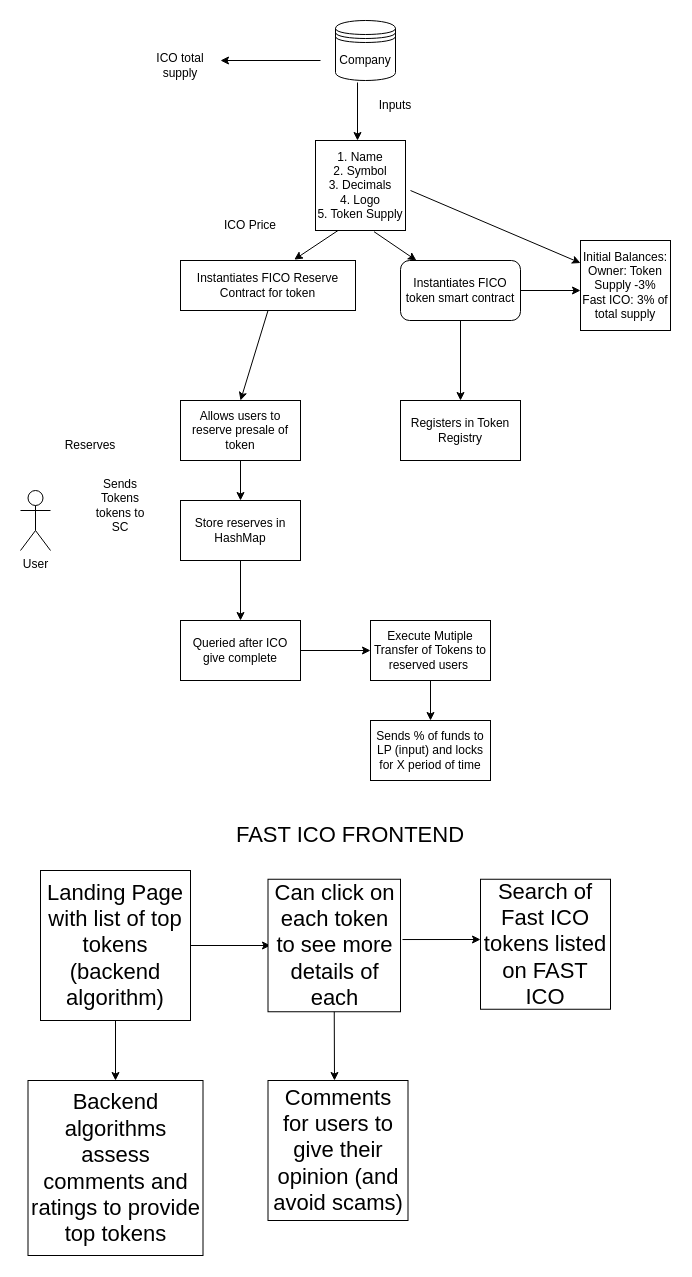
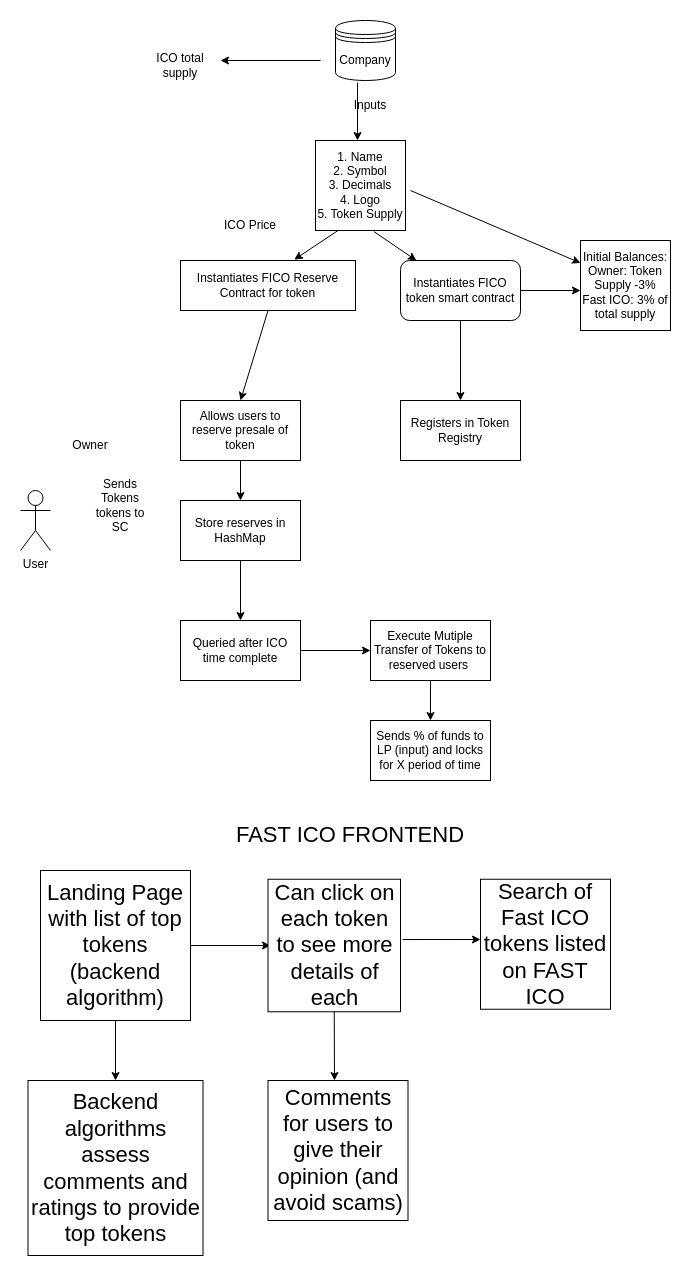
  <mxCell id="0" />
  <mxCell id="1" parent="0" />
  <mxCell id="2" value="Company" style="shape=datastore;whiteSpace=wrap;html=1;" vertex="1" parent="1"><mxGeometry x="335" y="20" width="60" height="60" as="geometry" /></mxCell>
  <mxCell id="3" value="" style="endArrow=classic;html=1;rounded=0;exitX=0.367;exitY=1.033;exitDx=0;exitDy=0;exitPerimeter=0;" edge="1" parent="1" source="2"><mxGeometry width="50" height="50" relative="1" as="geometry"><mxPoint x="380" y="150" as="sourcePoint" /><mxPoint x="357" y="140" as="targetPoint" /></mxGeometry></mxCell>
- <mxCell id="4" value="Inputs" style="text;html=1;strokeColor=none;fillColor=none;align=center;verticalAlign=middle;whiteSpace=wrap;rounded=0;" vertex="1" parent="1"><mxGeometry x="365" y="90" width="60" height="30" as="geometry" /></mxCell>
+ <mxCell id="4" value="Inputs" style="text;html=1;strokeColor=none;fillColor=none;align=center;verticalAlign=middle;whiteSpace=wrap;rounded=0;" vertex="1" parent="1"><mxGeometry x="340" y="90" width="60" height="30" as="geometry" /></mxCell>
  <mxCell id="5" value="1. Name&lt;br&gt;2. Symbol&lt;br&gt;3. Decimals&lt;br&gt;4. Logo&lt;br&gt;5. Token Supply" style="whiteSpace=wrap;html=1;aspect=fixed;" vertex="1" parent="1"><mxGeometry x="315" y="140" width="90" height="90" as="geometry" /></mxCell>
  <mxCell id="6" value="" style="endArrow=classic;html=1;rounded=0;exitX=0.65;exitY=1.013;exitDx=0;exitDy=0;exitPerimeter=0;" edge="1" parent="1" source="5" target="7"><mxGeometry width="50" height="50" relative="1" as="geometry"><mxPoint x="370" y="300" as="sourcePoint" /><mxPoint x="420" y="260" as="targetPoint" /></mxGeometry></mxCell>
  <mxCell id="7" value="Instantiates FICO token smart contract" style="whiteSpace=wrap;html=1;rounded=1;" vertex="1" parent="1"><mxGeometry x="400" y="260" width="120" height="60" as="geometry" /></mxCell>
  <mxCell id="8" value="" style="endArrow=classic;html=1;rounded=0;exitX=0.5;exitY=1;exitDx=0;exitDy=0;" edge="1" parent="1" source="7"><mxGeometry width="50" height="50" relative="1" as="geometry"><mxPoint x="440" y="430" as="sourcePoint" /><mxPoint x="460" y="400" as="targetPoint" /></mxGeometry></mxCell>
  <mxCell id="9" value="Registers in Token Registry" style="rounded=0;whiteSpace=wrap;html=1;" vertex="1" parent="1"><mxGeometry x="400" y="400" width="120" height="60" as="geometry" /></mxCell>
  <mxCell id="10" value="" style="endArrow=classic;html=1;rounded=0;exitX=0.25;exitY=1;exitDx=0;exitDy=0;entryX=0.65;entryY=-0.017;entryDx=0;entryDy=0;entryPerimeter=0;" edge="1" parent="1" source="5" target="11"><mxGeometry width="50" height="50" relative="1" as="geometry"><mxPoint x="270" y="330" as="sourcePoint" /><mxPoint x="280" y="270" as="targetPoint" /></mxGeometry></mxCell>
  <mxCell id="11" value="Instantiates FICO Reserve Contract for token" style="rounded=0;whiteSpace=wrap;html=1;" vertex="1" parent="1"><mxGeometry x="180" y="260" width="175" height="50" as="geometry" /></mxCell>
  <mxCell id="12" value="" style="endArrow=classic;html=1;rounded=0;exitX=0.5;exitY=1;exitDx=0;exitDy=0;" edge="1" parent="1" source="11"><mxGeometry width="50" height="50" relative="1" as="geometry"><mxPoint x="200" y="430" as="sourcePoint" /><mxPoint x="240" y="400" as="targetPoint" /></mxGeometry></mxCell>
  <mxCell id="13" value="Allows users to reserve presale of token" style="rounded=0;whiteSpace=wrap;html=1;" vertex="1" parent="1"><mxGeometry x="180" y="400" width="120" height="60" as="geometry" /></mxCell>
  <mxCell id="14" value="" style="endArrow=classic;html=1;rounded=0;exitX=1;exitY=0.5;exitDx=0;exitDy=0;" edge="1" parent="1" source="7"><mxGeometry width="50" height="50" relative="1" as="geometry"><mxPoint x="570" y="310" as="sourcePoint" /><mxPoint x="580" y="290" as="targetPoint" /></mxGeometry></mxCell>
  <mxCell id="15" value="Initial Balances: Owner: Token Supply -3%&lt;br&gt;Fast ICO: 3% of total supply" style="whiteSpace=wrap;html=1;aspect=fixed;" vertex="1" parent="1"><mxGeometry x="580" y="240" width="90" height="90" as="geometry" /></mxCell>
  <mxCell id="16" value="" style="endArrow=classic;html=1;rounded=0;entryX=0;entryY=0.25;entryDx=0;entryDy=0;" edge="1" parent="1" target="15"><mxGeometry width="50" height="50" relative="1" as="geometry"><mxPoint x="410" y="190" as="sourcePoint" /><mxPoint x="445" y="130" as="targetPoint" /></mxGeometry></mxCell>
  <mxCell id="17" value="User" style="shape=umlActor;verticalLabelPosition=bottom;verticalAlign=top;html=1;outlineConnect=0;" vertex="1" parent="1"><mxGeometry x="20" y="490" width="30" height="60" as="geometry" /></mxCell>
- <mxCell id="18" value="Reserves" style="text;html=1;strokeColor=none;fillColor=none;align=center;verticalAlign=middle;whiteSpace=wrap;rounded=0;" vertex="1" parent="1"><mxGeometry x="60" y="430" width="60" height="30" as="geometry" /></mxCell>
+ <mxCell id="18" value="Owner" style="text;html=1;strokeColor=none;fillColor=none;align=center;verticalAlign=middle;whiteSpace=wrap;rounded=0;" vertex="1" parent="1"><mxGeometry x="60" y="430" width="60" height="30" as="geometry" /></mxCell>
  <mxCell id="19" value="ICO Price" style="text;html=1;strokeColor=none;fillColor=none;align=center;verticalAlign=middle;whiteSpace=wrap;rounded=0;" vertex="1" parent="1"><mxGeometry x="220" y="210" width="60" height="30" as="geometry" /></mxCell>
  <mxCell id="20" value="Sends Tokens tokens to SC" style="text;html=1;strokeColor=none;fillColor=none;align=center;verticalAlign=middle;whiteSpace=wrap;rounded=0;" vertex="1" parent="1"><mxGeometry x="90" y="490" width="60" height="30" as="geometry" /></mxCell>
  <mxCell id="21" value="" style="endArrow=classic;html=1;rounded=0;exitX=0.5;exitY=1;exitDx=0;exitDy=0;" edge="1" parent="1" source="13"><mxGeometry width="50" height="50" relative="1" as="geometry"><mxPoint x="250" y="520" as="sourcePoint" /><mxPoint x="240" y="500" as="targetPoint" /></mxGeometry></mxCell>
  <mxCell id="22" value="Store reserves in HashMap" style="rounded=0;whiteSpace=wrap;html=1;" vertex="1" parent="1"><mxGeometry x="180" y="500" width="120" height="60" as="geometry" /></mxCell>
  <mxCell id="23" value="" style="endArrow=classic;html=1;rounded=0;exitX=0.5;exitY=1;exitDx=0;exitDy=0;" edge="1" parent="1" source="22"><mxGeometry width="50" height="50" relative="1" as="geometry"><mxPoint x="270" y="630" as="sourcePoint" /><mxPoint x="240" y="620" as="targetPoint" /></mxGeometry></mxCell>
- <mxCell id="24" value="Queried after ICO give complete&lt;br&gt;" style="rounded=0;whiteSpace=wrap;html=1;" vertex="1" parent="1"><mxGeometry x="180" y="620" width="120" height="60" as="geometry" /></mxCell>
+ <mxCell id="24" value="Queried after ICO time complete&lt;br&gt;" style="rounded=0;whiteSpace=wrap;html=1;" vertex="1" parent="1"><mxGeometry x="180" y="620" width="120" height="60" as="geometry" /></mxCell>
  <mxCell id="25" value="" style="endArrow=classic;html=1;rounded=0;exitX=1;exitY=0.5;exitDx=0;exitDy=0;" edge="1" parent="1" source="24"><mxGeometry width="50" height="50" relative="1" as="geometry"><mxPoint x="320" y="670" as="sourcePoint" /><mxPoint x="370" y="650" as="targetPoint" /></mxGeometry></mxCell>
  <mxCell id="26" value="Execute Mutiple Transfer of Tokens to reserved users&amp;nbsp;" style="rounded=0;whiteSpace=wrap;html=1;" vertex="1" parent="1"><mxGeometry x="370" y="620" width="120" height="60" as="geometry" /></mxCell>
  <mxCell id="27" value="" style="endArrow=classic;html=1;rounded=0;" edge="1" parent="1"><mxGeometry width="50" height="50" relative="1" as="geometry"><mxPoint x="320" y="60" as="sourcePoint" /><mxPoint x="220" y="60" as="targetPoint" /></mxGeometry></mxCell>
  <mxCell id="28" value="ICO total supply" style="text;html=1;strokeColor=none;fillColor=none;align=center;verticalAlign=middle;whiteSpace=wrap;rounded=0;" vertex="1" parent="1"><mxGeometry x="150" y="50" width="60" height="30" as="geometry" /></mxCell>
  <mxCell id="29" value="" style="endArrow=classic;html=1;rounded=0;exitX=0.5;exitY=1;exitDx=0;exitDy=0;" edge="1" parent="1" source="26"><mxGeometry width="50" height="50" relative="1" as="geometry"><mxPoint x="400" y="750" as="sourcePoint" /><mxPoint x="430" y="720" as="targetPoint" /></mxGeometry></mxCell>
  <mxCell id="30" value="Sends % of funds to LP (input) and locks for X period of time" style="rounded=0;whiteSpace=wrap;html=1;" vertex="1" parent="1"><mxGeometry x="370" y="720" width="120" height="60" as="geometry" /></mxCell>
  <mxCell id="31" value="&lt;font style=&quot;font-size: 22px&quot;&gt;FAST ICO FRONTEND&lt;/font&gt;" style="text;html=1;strokeColor=none;fillColor=none;align=center;verticalAlign=middle;whiteSpace=wrap;rounded=0;" vertex="1" parent="1"><mxGeometry x="210" y="820" width="280" height="30" as="geometry" /></mxCell>
  <mxCell id="32" value="Landing Page with list of top tokens (backend algorithm)" style="whiteSpace=wrap;html=1;aspect=fixed;fontSize=22;" vertex="1" parent="1"><mxGeometry x="40" y="870" width="150" height="150" as="geometry" /></mxCell>
  <mxCell id="33" value="" style="endArrow=classic;html=1;rounded=0;fontSize=22;exitX=1;exitY=0.5;exitDx=0;exitDy=0;" edge="1" parent="1" source="32"><mxGeometry width="50" height="50" relative="1" as="geometry"><mxPoint x="220" y="970" as="sourcePoint" /><mxPoint x="270" y="945" as="targetPoint" /></mxGeometry></mxCell>
  <mxCell id="34" value="Can click on each token to see more details of each" style="whiteSpace=wrap;html=1;aspect=fixed;fontSize=22;" vertex="1" parent="1"><mxGeometry x="267.5" y="878.75" width="132.5" height="132.5" as="geometry" /></mxCell>
  <mxCell id="35" value="" style="endArrow=classic;html=1;rounded=0;fontSize=22;exitX=0.5;exitY=1;exitDx=0;exitDy=0;" edge="1" parent="1" source="34"><mxGeometry width="50" height="50" relative="1" as="geometry"><mxPoint x="320" y="1080" as="sourcePoint" /><mxPoint x="334" y="1080" as="targetPoint" /></mxGeometry></mxCell>
  <mxCell id="36" value="Comments for users to give their opinion (and avoid scams)" style="whiteSpace=wrap;html=1;aspect=fixed;fontSize=22;" vertex="1" parent="1"><mxGeometry x="267.5" y="1080" width="140" height="140" as="geometry" /></mxCell>
  <mxCell id="37" value="" style="endArrow=classic;html=1;rounded=0;fontSize=22;exitX=0.5;exitY=1;exitDx=0;exitDy=0;" edge="1" parent="1" source="32"><mxGeometry width="50" height="50" relative="1" as="geometry"><mxPoint x="100" y="1100" as="sourcePoint" /><mxPoint x="115" y="1080" as="targetPoint" /></mxGeometry></mxCell>
  <mxCell id="38" value="Backend algorithms assess comments and ratings to provide top tokens" style="whiteSpace=wrap;html=1;aspect=fixed;fontSize=22;" vertex="1" parent="1"><mxGeometry x="27.5" y="1080" width="175" height="175" as="geometry" /></mxCell>
  <mxCell id="39" value="" style="endArrow=classic;html=1;rounded=0;fontSize=22;exitX=1.015;exitY=0.455;exitDx=0;exitDy=0;exitPerimeter=0;" edge="1" parent="1" source="34"><mxGeometry width="50" height="50" relative="1" as="geometry"><mxPoint x="430" y="960" as="sourcePoint" /><mxPoint x="480" y="939" as="targetPoint" /></mxGeometry></mxCell>
  <mxCell id="40" value="Search of Fast ICO tokens listed on FAST ICO" style="whiteSpace=wrap;html=1;aspect=fixed;fontSize=22;" vertex="1" parent="1"><mxGeometry x="480" y="878.75" width="130" height="130" as="geometry" /></mxCell>
